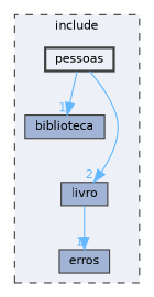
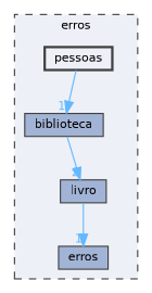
  digraph {
    compound=true
    node [color=grey25 fillcolor="#a2b4d6" fontname=Helvetica fontsize=10 shape=box style=filled]
    edge [color=steelblue1 fontcolor=steelblue1 fontname=Helvetica fontsize=10 headlabel=1 labeldistance=1.5 labelfontname=Helvetica labelfontsize=10]
    n1 [height=0.2 label=biblioteca width=0.4]
    n2 [height=0.2 label=livro width=0.4]
    n3 [height=0.2 label=erros width=0.4]
    n4 [fillcolor="#edf0f7" height=0.2 label=pessoas style="filled,bold" width=0.4]
    subgraph cluster_1 {
      bgcolor="#edf0f7"
      fontname=Helvetica
      fontsize=10
-     label=include
+     label=erros
      pencolor=grey25
      style="filled,dashed"
      n1
      n2
      n3
      n4
    }
    n2 -> n3
    n4 -> n1
-   n4 -> n2 [headlabel=2]
+   n1 -> n2 [headlabel=2]
  }
